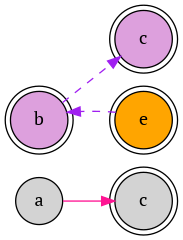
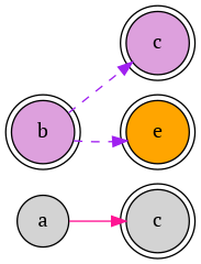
  digraph {
    fontname="PT Serif"
    rankdir=LR
    node [fillcolor=lightgrey fontname="PT Serif" shape=doublecircle style=filled]
    edge [color=purple fontname="PT Serif" style=dashed]
    n1 [label=c]
    a [shape=circle]
    b [fillcolor=plum]
    c [fillcolor=plum]
    e [fillcolor=orange]
    a -> n1 [color=deeppink style=solid]
    b -> c
-   e -> b
+   b -> e
  }
